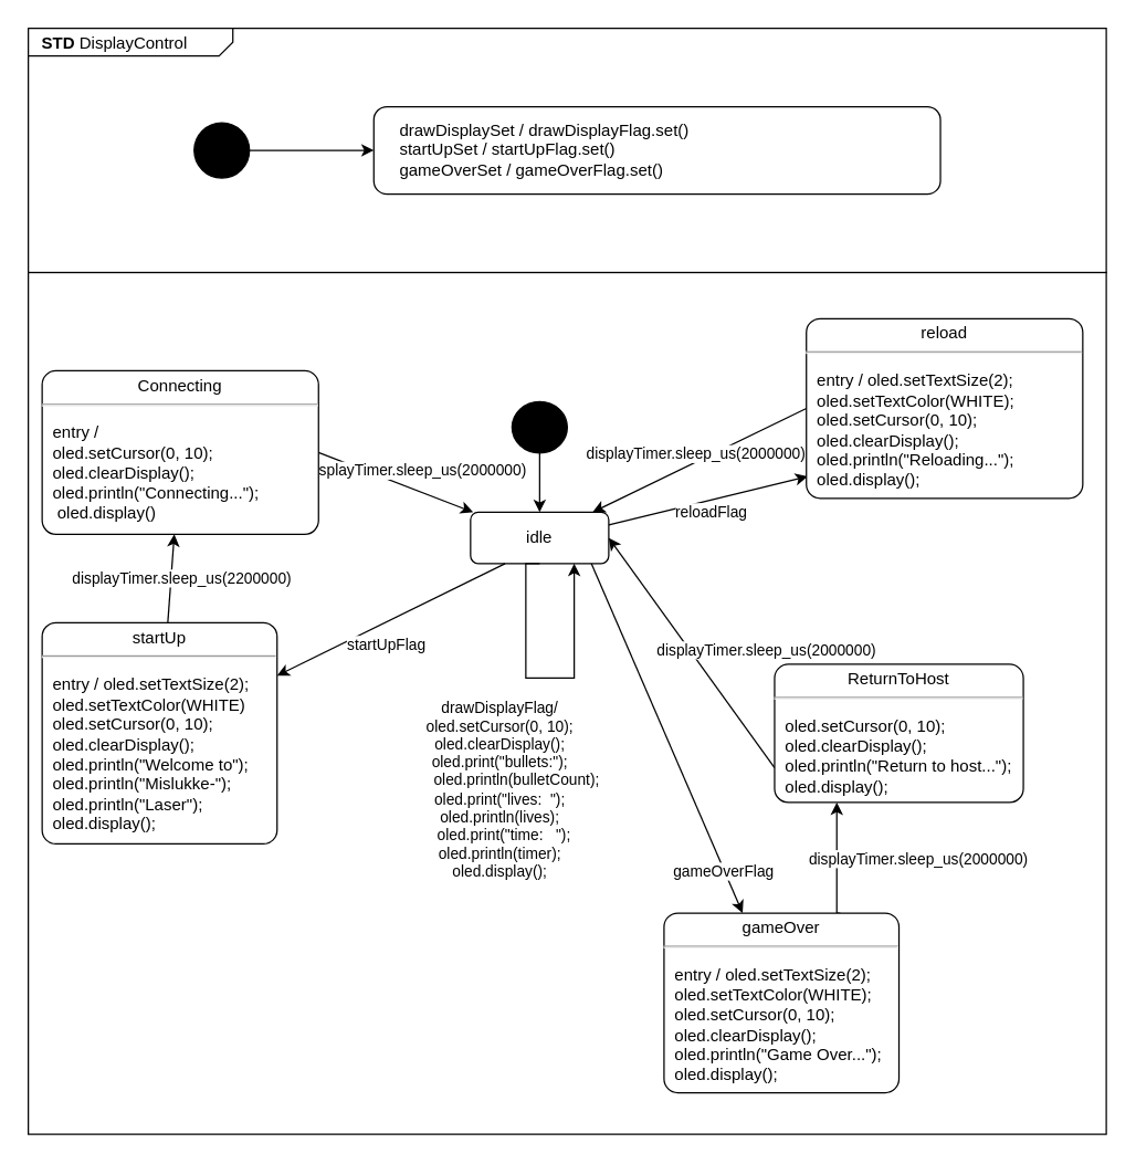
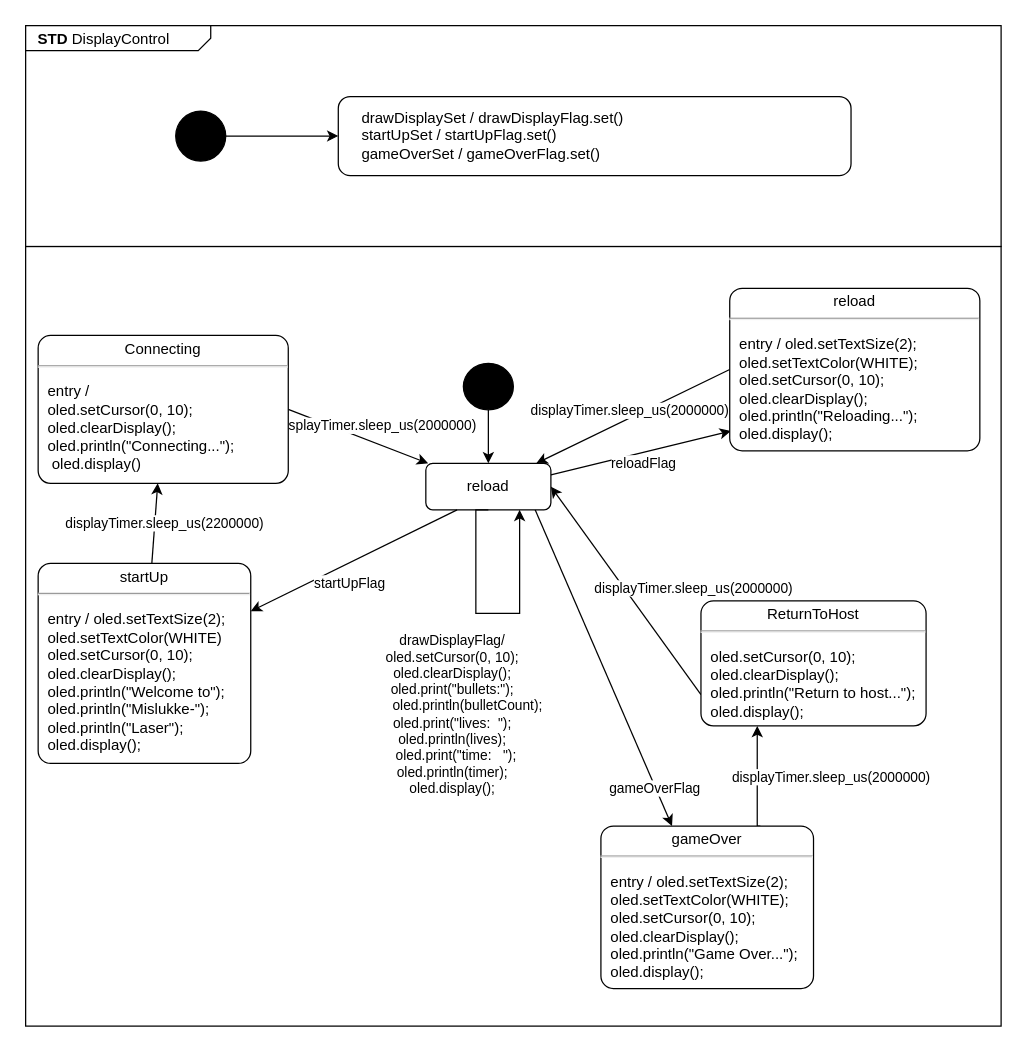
  <mxCell id="0" />
  <mxCell id="1" parent="0" />
  <mxCell id="2" value="" style="group" parent="1" vertex="1" connectable="0"><mxGeometry x="20" y="20" width="780" height="800" as="geometry" /></mxCell>
  <mxCell id="3" value="" style="rounded=0;whiteSpace=wrap;html=1;" parent="2" vertex="1"><mxGeometry y="176.59" width="780" height="623.41" as="geometry" /></mxCell>
  <mxCell id="4" value="&lt;p style=&quot;margin:0px;margin-top:4px;margin-left:10px;text-align:left;&quot;&gt;&lt;b&gt;STD &lt;/b&gt;DisplayControl&lt;/p&gt;" style="html=1;shape=mxgraph.sysml.package;html=1;overflow=fill;whiteSpace=wrap;labelX=148;" parent="2" vertex="1"><mxGeometry width="780" height="176.588" as="geometry" /></mxCell>
  <mxCell id="5" style="edgeStyle=orthogonalEdgeStyle;rounded=0;orthogonalLoop=1;jettySize=auto;html=1;exitX=0.75;exitY=0;exitDx=0;exitDy=0;exitPerimeter=0;entryX=0.25;entryY=1;entryDx=0;entryDy=0;entryPerimeter=0;" parent="2" source="7" target="30" edge="1"><mxGeometry relative="1" as="geometry"><Array as="points"><mxPoint x="585" y="640" /></Array></mxGeometry></mxCell>
  <mxCell id="6" value="displayTimer.sleep_us(2000000)" style="edgeLabel;html=1;align=center;verticalAlign=middle;resizable=0;points=[];" vertex="1" connectable="0" parent="5"><mxGeometry x="-0.629" relative="1" as="geometry"><mxPoint x="58" y="-27" as="offset" /></mxGeometry></mxCell>
  <mxCell id="7" value="&lt;p style=&quot;margin:0px;margin-top:4px;text-align:center;&quot;&gt;gameOver&lt;/p&gt;&lt;hr&gt;&lt;p&gt;&lt;/p&gt;&lt;p style=&quot;margin:0px;margin-left:8px;text-align:left;&quot;&gt;entry /&amp;nbsp;oled.setTextSize(2);&lt;span style=&quot;background-color: initial;&quot;&gt;&amp;nbsp; &amp;nbsp; &amp;nbsp; oled.setTextColor(WHITE);&lt;/span&gt;&lt;/p&gt;&lt;p style=&quot;margin:0px;margin-left:8px;text-align:left;&quot;&gt;&lt;span style=&quot;background-color: initial;&quot;&gt;oled.setCursor(0, 10);&lt;/span&gt;&lt;/p&gt;&lt;p style=&quot;margin:0px;margin-left:8px;text-align:left;&quot;&gt;&lt;span style=&quot;background-color: initial;&quot;&gt;oled.clearDisplay();&lt;/span&gt;&lt;/p&gt;&lt;p style=&quot;margin:0px;margin-left:8px;text-align:left;&quot;&gt;&lt;span style=&quot;background-color: initial;&quot;&gt;oled.println(&quot;Game Over...&quot;);&lt;/span&gt;&lt;/p&gt;&lt;p style=&quot;margin:0px;margin-left:8px;text-align:left;&quot;&gt;&lt;span style=&quot;background-color: initial;&quot;&gt;oled.display();&lt;/span&gt;&lt;/p&gt;" style="shape=mxgraph.sysml.simpleState;html=1;overflow=fill;whiteSpace=wrap;align=center;" parent="2" vertex="1"><mxGeometry x="460" y="640" width="170" height="130" as="geometry" /></mxCell>
  <mxCell id="8" value="" style="endArrow=classic;html=1;rounded=0;exitX=0.874;exitY=0.997;exitDx=0;exitDy=0;exitPerimeter=0;" parent="2" source="13" target="7" edge="1"><mxGeometry width="50" height="50" relative="1" as="geometry"><mxPoint x="415.0" y="385.706" as="sourcePoint" /><mxPoint x="410" y="353.176" as="targetPoint" /><Array as="points" /></mxGeometry></mxCell>
  <mxCell id="9" value="gameOverFlag" style="edgeLabel;html=1;align=center;verticalAlign=middle;resizable=0;points=[];" parent="8" vertex="1" connectable="0"><mxGeometry x="-0.33" y="1" relative="1" as="geometry"><mxPoint x="58" y="138" as="offset" /></mxGeometry></mxCell>
  <mxCell id="10" value="&lt;p style=&quot;margin:0px;margin-top:4px;text-align:center;&quot;&gt;startUp&lt;/p&gt;&lt;hr&gt;&lt;p&gt;&lt;/p&gt;&lt;p style=&quot;margin:0px;margin-left:8px;text-align:left;&quot;&gt;entry /&amp;nbsp;oled.setTextSize(2);&lt;span style=&quot;background-color: initial;&quot;&gt;&amp;nbsp; &amp;nbsp; &amp;nbsp; oled.setTextColor(WHITE)&lt;/span&gt;&lt;span style=&quot;background-color: initial;&quot;&gt;&amp;nbsp; &amp;nbsp; oled.setCursor(0, 10);&lt;/span&gt;&lt;/p&gt;&lt;p style=&quot;margin:0px;margin-left:8px;text-align:left;&quot;&gt;oled.clearDisplay();&lt;span style=&quot;background-color: initial;&quot;&gt;&amp;nbsp; &amp;nbsp; &amp;nbsp; &amp;nbsp; &amp;nbsp; &amp;nbsp; &amp;nbsp; &amp;nbsp; &amp;nbsp; oled.println(&quot;Welcome to&quot;);&lt;/span&gt;&lt;span style=&quot;background-color: initial;&quot;&gt;&amp;nbsp; &amp;nbsp; &amp;nbsp; oled.println(&quot;Mislukke-&quot;);&lt;/span&gt;&lt;/p&gt;&lt;p style=&quot;margin:0px;margin-left:8px;text-align:left;&quot;&gt;oled.println(&quot;Laser&quot;);&lt;/p&gt;&lt;p style=&quot;margin:0px;margin-left:8px;text-align:left;&quot;&gt;oled.display();&lt;span style=&quot;background-color: initial;&quot;&gt;&amp;nbsp; &amp;nbsp; &amp;nbsp; &amp;nbsp; &amp;nbsp; &amp;nbsp; &amp;nbsp; &amp;nbsp; &amp;nbsp;&amp;nbsp;&lt;/span&gt;&lt;/p&gt;" style="shape=mxgraph.sysml.simpleState;html=1;overflow=fill;whiteSpace=wrap;align=center;" parent="2" vertex="1"><mxGeometry x="10" y="430" width="170" height="160" as="geometry" /></mxCell>
  <mxCell id="11" style="rounded=0;orthogonalLoop=1;jettySize=auto;html=1;exitX=1;exitY=0.25;exitDx=0;exitDy=0;entryX=0.005;entryY=0.878;entryDx=0;entryDy=0;entryPerimeter=0;" edge="1" parent="2" source="13" target="33"><mxGeometry relative="1" as="geometry" /></mxCell>
  <mxCell id="12" value="reloadFlag" style="edgeLabel;html=1;align=center;verticalAlign=middle;resizable=0;points=[];" vertex="1" connectable="0" parent="11"><mxGeometry x="-0.066" relative="1" as="geometry"><mxPoint x="6" y="7" as="offset" /></mxGeometry></mxCell>
- <mxCell id="13" value="idle" style="shape=rect;rounded=1;html=1;whiteSpace=wrap;align=center;" parent="2" vertex="1"><mxGeometry x="320" y="349.998" width="100" height="37.176" as="geometry" /></mxCell>
+ <mxCell id="13" value="reload" style="shape=rect;rounded=1;html=1;whiteSpace=wrap;align=center;" parent="2" vertex="1"><mxGeometry x="320" y="349.998" width="100" height="37.176" as="geometry" /></mxCell>
  <mxCell id="14" style="edgeStyle=orthogonalEdgeStyle;rounded=0;orthogonalLoop=1;jettySize=auto;html=1;" edge="1" parent="2" source="15" target="13"><mxGeometry relative="1" as="geometry"><mxPoint x="398" y="307.18" as="sourcePoint" /><mxPoint x="385" y="349.998" as="targetPoint" /><Array as="points" /></mxGeometry></mxCell>
  <mxCell id="15" value="" style="shape=ellipse;html=1;fillColor=strokeColor;fontSize=18;fontColor=#ffffff;" parent="2" vertex="1"><mxGeometry x="350" y="270" width="40" height="37.18" as="geometry" /></mxCell>
  <mxCell id="16" value="" style="endArrow=classic;html=1;rounded=0;exitX=0.25;exitY=1;exitDx=0;exitDy=0;" parent="2" source="13" target="10" edge="1"><mxGeometry width="50" height="50" relative="1" as="geometry"><mxPoint x="365.0" y="385.706" as="sourcePoint" /><mxPoint x="321" y="334.588" as="targetPoint" /><Array as="points" /></mxGeometry></mxCell>
  <mxCell id="17" value="startUpFlag" style="edgeLabel;html=1;align=center;verticalAlign=middle;resizable=0;points=[];" parent="16" vertex="1" connectable="0"><mxGeometry x="0.234" y="-1" relative="1" as="geometry"><mxPoint x="15" y="9" as="offset" /></mxGeometry></mxCell>
  <mxCell id="18" value="&lt;p style=&quot;border-color: var(--border-color); margin: 0px 0px 0px 4px;&quot;&gt;&lt;span style=&quot;background-color: initial;&quot;&gt;drawDisplaySet / drawDisplayFlag.set()&lt;/span&gt;&lt;/p&gt;&lt;p style=&quot;border-color: var(--border-color); margin: 0px 0px 0px 4px;&quot;&gt;&lt;span style=&quot;background-color: initial;&quot;&gt;startUpSet / startUpFlag.set()&lt;/span&gt;&lt;/p&gt;&lt;p style=&quot;border-color: var(--border-color); margin: 0px 0px 0px 4px;&quot;&gt;gameOverSet / gameOverFlag.set()&amp;nbsp;&lt;/p&gt;" style="shape=rect;rounded=1;html=1;whiteSpace=wrap;align=left;spacingLeft=13;" parent="2" vertex="1"><mxGeometry x="250" y="56.689" width="410" height="63.2" as="geometry" /></mxCell>
  <mxCell id="19" value="" style="shape=ellipse;html=1;fillColor=strokeColor;fontSize=18;fontColor=#ffffff;" parent="2" vertex="1"><mxGeometry x="120" y="68.29" width="40" height="40" as="geometry" /></mxCell>
  <mxCell id="20" style="edgeStyle=orthogonalEdgeStyle;rounded=0;orthogonalLoop=1;jettySize=auto;html=1;" parent="2" source="19" target="18" edge="1"><mxGeometry relative="1" as="geometry" /></mxCell>
  <mxCell id="21" style="rounded=0;orthogonalLoop=1;jettySize=auto;html=1;exitX=1;exitY=0.5;exitDx=0;exitDy=0;exitPerimeter=0;" parent="2" source="23" target="13" edge="1"><mxGeometry relative="1" as="geometry" /></mxCell>
  <mxCell id="22" value="displayTimer.sleep_us(2000000)" style="edgeLabel;html=1;align=center;verticalAlign=middle;resizable=0;points=[];" vertex="1" connectable="0" parent="21"><mxGeometry x="0.102" y="-3" relative="1" as="geometry"><mxPoint x="10" y="-14" as="offset" /></mxGeometry></mxCell>
  <mxCell id="23" value="&lt;p style=&quot;margin:0px;margin-top:4px;text-align:center;&quot;&gt;Connecting&lt;/p&gt;&lt;hr&gt;&lt;p&gt;&lt;/p&gt;&lt;p style=&quot;margin:0px;margin-left:8px;text-align:left;&quot;&gt;entry /&amp;nbsp;&lt;br&gt;&lt;/p&gt;&lt;p style=&quot;border-color: var(--border-color); margin: 0px 0px 0px 8px; text-align: left;&quot;&gt;oled.setCursor(0, 10);&lt;span style=&quot;border-color: var(--border-color); background-color: initial;&quot;&gt;&amp;nbsp; &amp;nbsp; &amp;nbsp; &amp;nbsp; &amp;nbsp; &amp;nbsp; &amp;nbsp; oled.clearDisplay();&lt;/span&gt;&lt;span style=&quot;border-color: var(--border-color); background-color: initial;&quot;&gt;&amp;nbsp; &amp;nbsp; &amp;nbsp; &amp;nbsp; &amp;nbsp; &amp;nbsp; &amp;nbsp; &amp;nbsp; &amp;nbsp; oled.println(&quot;Connecting...&quot;);&lt;/span&gt;&lt;/p&gt;&lt;p style=&quot;border-color: var(--border-color); margin: 0px 0px 0px 8px; text-align: left;&quot;&gt;&amp;nbsp;oled.display()&lt;/p&gt;" style="shape=mxgraph.sysml.simpleState;html=1;overflow=fill;whiteSpace=wrap;align=center;" parent="2" vertex="1"><mxGeometry x="10" y="247.71" width="200" height="118.29" as="geometry" /></mxCell>
  <mxCell id="24" value="" style="endArrow=classic;html=1;rounded=0;" parent="2" source="10" target="23" edge="1"><mxGeometry width="50" height="50" relative="1" as="geometry"><mxPoint x="370" y="399.647" as="sourcePoint" /><mxPoint x="420" y="353.176" as="targetPoint" /><Array as="points" /></mxGeometry></mxCell>
  <mxCell id="25" value="displayTimer.sleep_us(2200000)" style="edgeLabel;html=1;align=center;verticalAlign=middle;resizable=0;points=[];" vertex="1" connectable="0" parent="24"><mxGeometry x="0.124" y="1" relative="1" as="geometry"><mxPoint x="8" y="3" as="offset" /></mxGeometry></mxCell>
  <mxCell id="26" style="edgeStyle=orthogonalEdgeStyle;rounded=0;orthogonalLoop=1;jettySize=auto;html=1;exitX=0.5;exitY=1;exitDx=0;exitDy=0;entryX=0.75;entryY=1;entryDx=0;entryDy=0;" parent="2" source="13" target="13" edge="1"><mxGeometry relative="1" as="geometry"><Array as="points"><mxPoint x="360" y="387" /><mxPoint x="360" y="470" /><mxPoint x="395" y="470" /></Array></mxGeometry></mxCell>
  <mxCell id="27" value="drawDisplayFlag/&lt;br&gt;oled.setCursor(0, 10);&lt;br&gt;&lt;div&gt;oled.clearDisplay();&lt;/div&gt;&lt;div&gt;oled.print(&quot;bullets:&quot;);&lt;/div&gt;&lt;div&gt;&amp;nbsp; &amp;nbsp; &amp;nbsp; &amp;nbsp; oled.println(bulletCount);&lt;/div&gt;&lt;div&gt;oled.print(&quot;lives:&amp;nbsp; &quot;);&lt;/div&gt;&lt;div&gt;oled.println(lives);&lt;/div&gt;&lt;div&gt;&amp;nbsp; oled.print(&quot;time:&amp;nbsp; &amp;nbsp;&quot;);&lt;/div&gt;&lt;div&gt;oled.println(timer);&lt;/div&gt;&lt;div&gt;oled.display();&lt;/div&gt;" style="edgeLabel;html=1;align=center;verticalAlign=middle;resizable=0;points=[];" parent="26" vertex="1" connectable="0"><mxGeometry x="0.028" y="-2" relative="1" as="geometry"><mxPoint x="-35" y="78" as="offset" /></mxGeometry></mxCell>
  <mxCell id="28" style="rounded=0;orthogonalLoop=1;jettySize=auto;html=1;exitX=0;exitY=0.75;exitDx=0;exitDy=0;exitPerimeter=0;entryX=1;entryY=0.5;entryDx=0;entryDy=0;" parent="2" source="30" target="13" edge="1"><mxGeometry relative="1" as="geometry" /></mxCell>
  <mxCell id="29" value="displayTimer.sleep_us(2000000)" style="edgeLabel;html=1;align=center;verticalAlign=middle;resizable=0;points=[];" vertex="1" connectable="0" parent="28"><mxGeometry x="0.275" y="-2" relative="1" as="geometry"><mxPoint x="68" y="22" as="offset" /></mxGeometry></mxCell>
  <mxCell id="30" value="&lt;p style=&quot;margin:0px;margin-top:4px;text-align:center;&quot;&gt;ReturnToHost&lt;/p&gt;&lt;hr&gt;&lt;p&gt;&lt;/p&gt;&lt;p style=&quot;margin:0px;margin-left:8px;text-align:left;&quot;&gt;oled.setCursor(0, 10);&lt;/p&gt;&lt;p style=&quot;margin:0px;margin-left:8px;text-align:left;&quot;&gt;oled.clearDisplay();&lt;/p&gt;&lt;p style=&quot;margin:0px;margin-left:8px;text-align:left;&quot;&gt;&lt;span style=&quot;background-color: initial;&quot;&gt;oled.println(&quot;Return to host...&quot;);&lt;/span&gt;&lt;/p&gt;&lt;p style=&quot;margin:0px;margin-left:8px;text-align:left;&quot;&gt;&lt;span style=&quot;background-color: initial;&quot;&gt;oled.display();&amp;nbsp;&lt;/span&gt;&lt;/p&gt;" style="shape=mxgraph.sysml.simpleState;html=1;overflow=fill;whiteSpace=wrap;align=center;" parent="2" vertex="1"><mxGeometry x="540" y="460" width="180" height="100" as="geometry" /></mxCell>
  <mxCell id="31" style="rounded=0;orthogonalLoop=1;jettySize=auto;html=1;exitX=0;exitY=0.5;exitDx=0;exitDy=0;exitPerimeter=0;" edge="1" parent="2" source="33" target="13"><mxGeometry relative="1" as="geometry" /></mxCell>
  <mxCell id="32" value="displayTimer.sleep_us(2000000)" style="edgeLabel;html=1;align=center;verticalAlign=middle;resizable=0;points=[];" vertex="1" connectable="0" parent="31"><mxGeometry x="0.186" y="1" relative="1" as="geometry"><mxPoint x="11" y="-13" as="offset" /></mxGeometry></mxCell>
  <mxCell id="33" value="&lt;p style=&quot;margin:0px;margin-top:4px;text-align:center;&quot;&gt;reload&lt;/p&gt;&lt;hr&gt;&lt;p&gt;&lt;/p&gt;&lt;p style=&quot;margin:0px;margin-left:8px;text-align:left;&quot;&gt;entry /&amp;nbsp;oled.setTextSize(2);&lt;br&gt;&lt;/p&gt;&lt;p style=&quot;margin:0px;margin-left:8px;text-align:left;&quot;&gt;oled.setTextColor(WHITE);&lt;/p&gt;&lt;p style=&quot;margin:0px;margin-left:8px;text-align:left;&quot;&gt;oled.setCursor(0, 10);&lt;/p&gt;&lt;p style=&quot;margin:0px;margin-left:8px;text-align:left;&quot;&gt;oled.clearDisplay();&lt;/p&gt;&lt;p style=&quot;margin:0px;margin-left:8px;text-align:left;&quot;&gt;oled.println(&quot;Reloading...&quot;);&lt;/p&gt;&lt;p style=&quot;margin:0px;margin-left:8px;text-align:left;&quot;&gt;oled.display();&amp;nbsp;&lt;/p&gt;" style="shape=mxgraph.sysml.simpleState;html=1;overflow=fill;whiteSpace=wrap;align=center;" vertex="1" parent="2"><mxGeometry x="563" y="210" width="200" height="130" as="geometry" /></mxCell>
